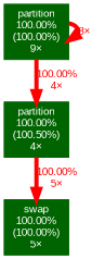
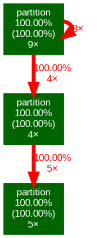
  digraph {
    fontname=Arial
    nodesep=0.125
    ranksep=0.25
    node [color=darkgreen fontcolor="#ffffff" fontname=Arial fontsize=10.00 shape=box style=filled]
    edge [arrowsize=1.00 color="#ff0000" fontcolor="#ff0000" fontname=Arial fontsize=10.00 labeldistance=4.00 penwidth=4.00]
-   n1 [height=0 label="swap\n100.00%\n(100.00%)\n5×" width=0]
-   n2 [height=0 label="partition\n100.00%\n(100.50%)\n4×" width=0]
+   n1 [height=0 label="partition\n100.00%\n(100.00%)\n5×" width=0]
+   n2 [height=0 label="partition\n100.00%\n(100.00%)\n4×" width=0]
    n3 [height=0 label="partition\n100.00%\n(100.00%)\n9×" width=0]
    n2 -> n1 [label="100.00%\n5×"]
    n3 -> n2 [label="100.00%\n4×"]
    n3 -> n3 [label="8×"]
  }
